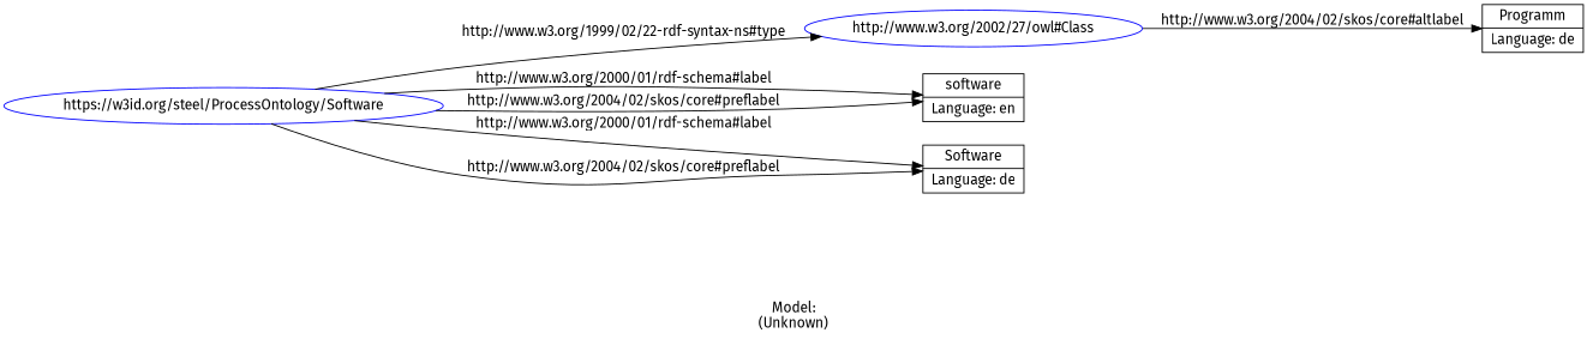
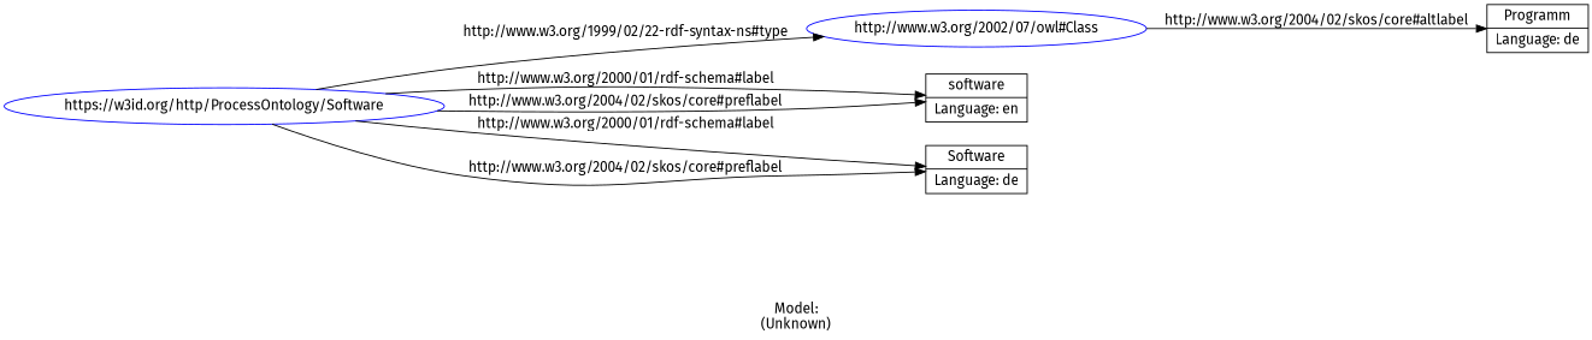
  digraph {
    fontname="Fira Sans"
    label="\n\nModel:\n(Unknown)"
    rankdir=LR
    node [fontname="Fira Sans" shape=record]
    edge [fontname="Fira Sans"]
-   n1 [color=blue label="https://w3id.org/steel/ProcessOntology/Software" shape=ellipse]
-   n2 [color=blue label="http://www.w3.org/2002/27/owl#Class" shape=ellipse]
+   n1 [color=blue label="https://w3id.org/http/ProcessOntology/Software" shape=ellipse]
+   n2 [color=blue label="http://www.w3.org/2002/07/owl#Class" shape=ellipse]
    n3 [label="software|Language: en"]
    n4 [label="Software|Language: de"]
    n5 [label="Programm|Language: de"]
    n1 -> n2 [label="http://www.w3.org/1999/02/22-rdf-syntax-ns#type"]
    n1 -> n3 [label="http://www.w3.org/2000/01/rdf-schema#label"]
    n1 -> n3 [label="http://www.w3.org/2004/02/skos/core#preflabel"]
    n1 -> n4 [label="http://www.w3.org/2000/01/rdf-schema#label"]
    n1 -> n4 [label="http://www.w3.org/2004/02/skos/core#preflabel"]
    n2 -> n5 [label="http://www.w3.org/2004/02/skos/core#altlabel"]
  }
